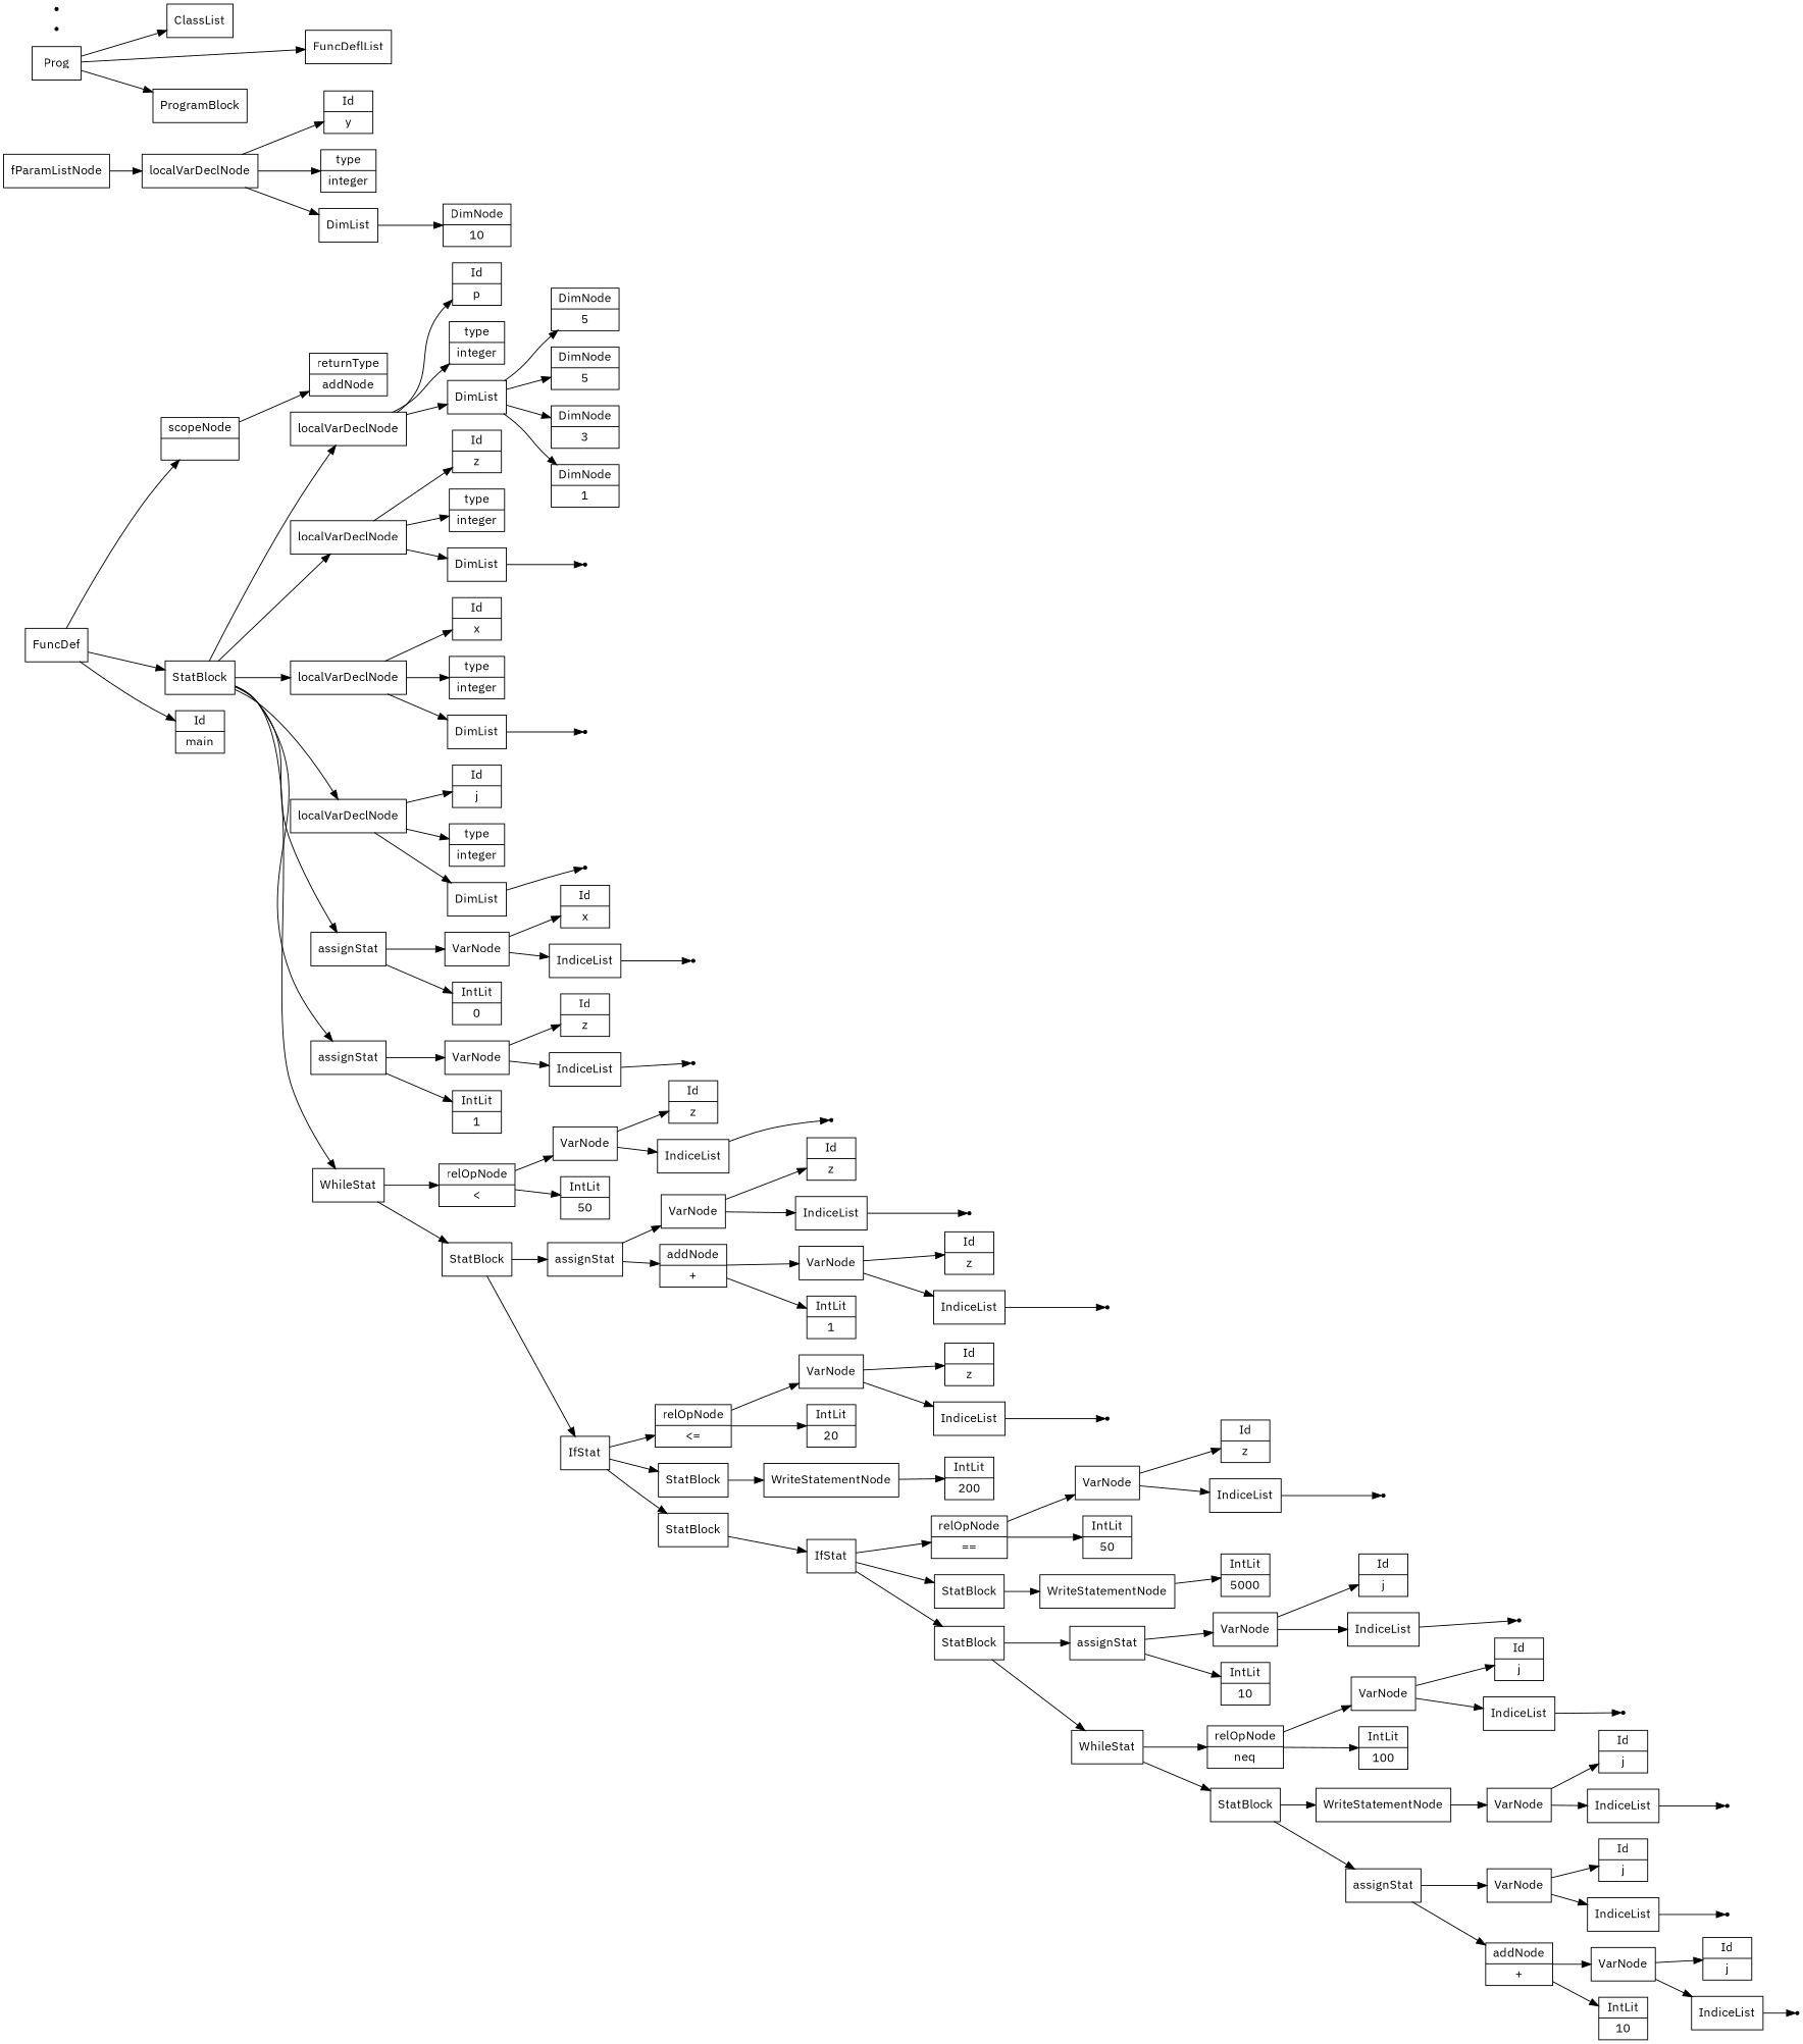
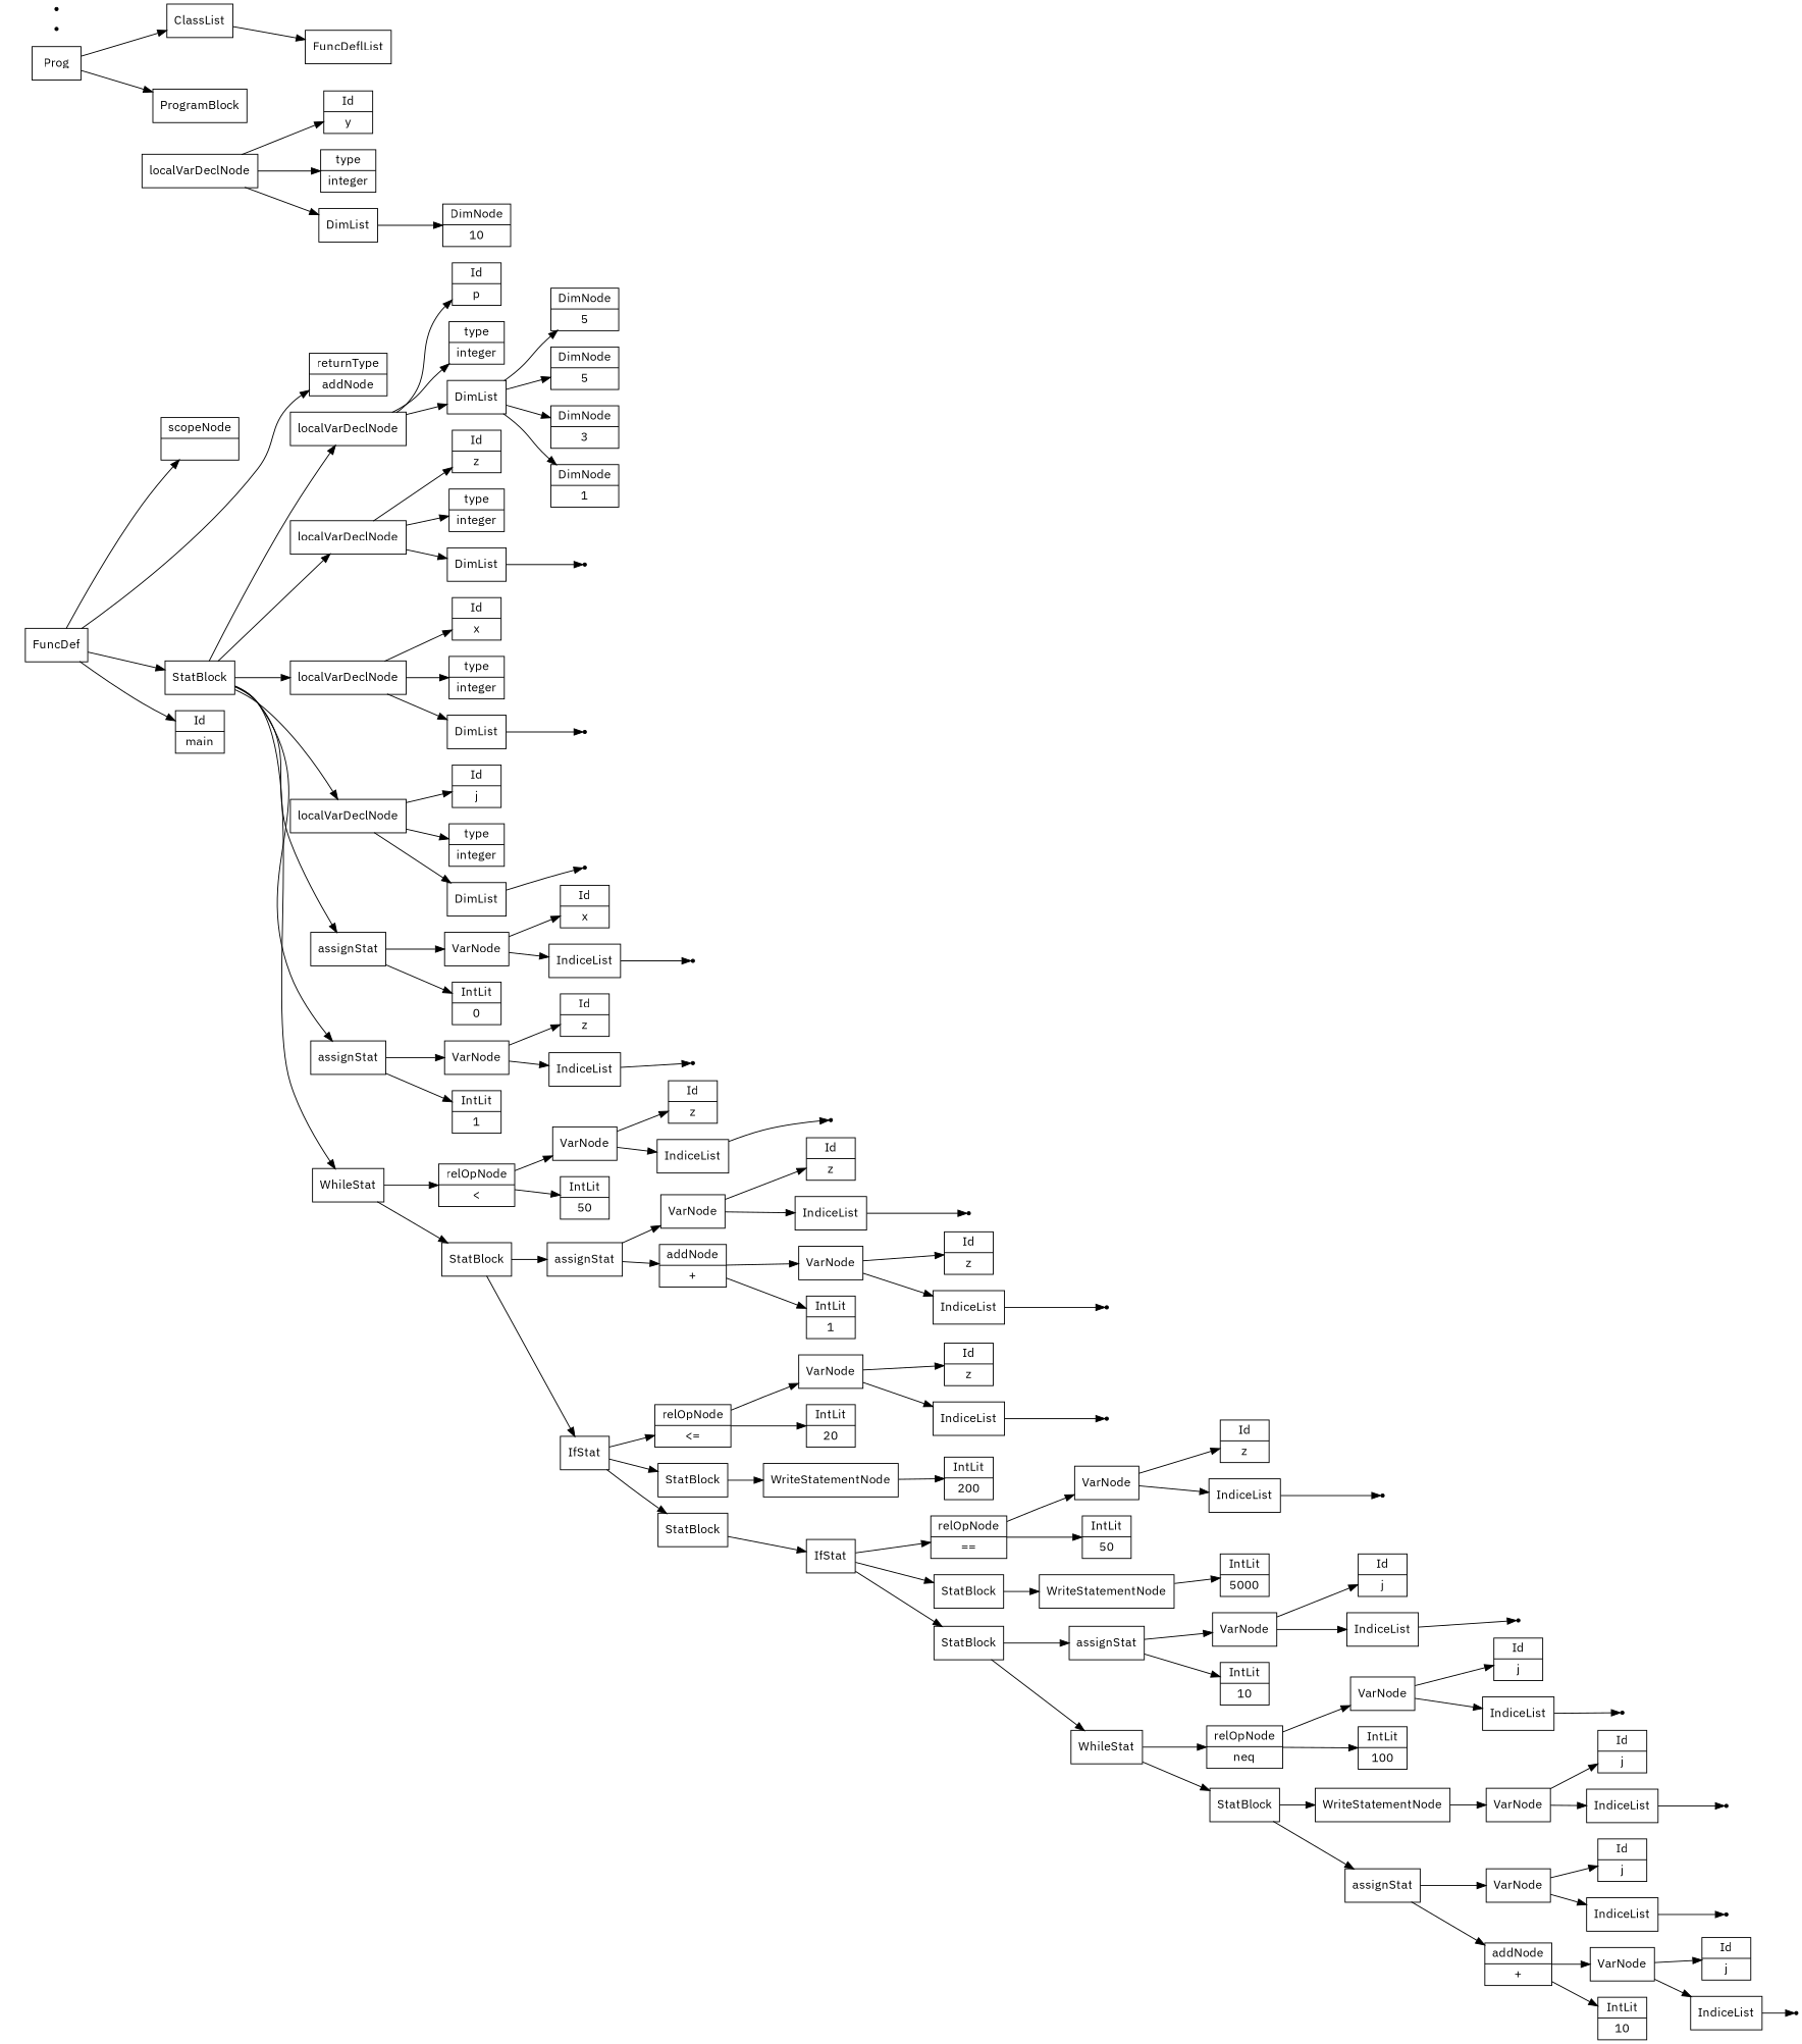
  digraph {
    fontname="IBM Plex Sans"
    ordering=out
    rankdir=LR
    splines=spline
    node [fontname="IBM Plex Sans" shape=record]
    edge [fontname="IBM Plex Sans"]
    n1 [label="scopeNode| "]
    n2 [label="Id|y"]
    n3 [label="type|integer"]
    n4 [label="DimNode|10"]
    n5 [label=DimList]
    n6 [label=localVarDeclNode]
-   n7 [label=fParamListNode]
    n8 [label="returnType|addNode"]
    n9 [label="Id|p"]
    n10 [label="type|integer"]
    n11 [label="DimNode|5"]
    n12 [label="DimNode|5"]
    n13 [label="DimNode|3"]
    n14 [label="DimNode|1"]
    n15 [label=DimList]
    n16 [label=localVarDeclNode]
    n17 [label="Id|z"]
    n18 [label="type|integer"]
    none24 [shape=point]
    n20 [label=DimList]
    n21 [label=localVarDeclNode]
    n22 [label="Id|x"]
    n23 [label="type|integer"]
    none30 [shape=point]
    n25 [label=DimList]
    n26 [label=localVarDeclNode]
    n27 [label="Id|j"]
    n28 [label="type|integer"]
    none36 [shape=point]
    n30 [label=DimList]
    n31 [label=localVarDeclNode]
    n32 [label="Id|x"]
    none41 [shape=point]
    n34 [label=IndiceList]
    n35 [label=VarNode]
    n36 [label="IntLit|0"]
    n37 [label=assignStat]
    n38 [label="Id|z"]
    none48 [shape=point]
    n40 [label=IndiceList]
    n41 [label=VarNode]
    n42 [label="IntLit|1"]
    n43 [label=assignStat]
    n44 [label="Id|z"]
    none55 [shape=point]
    n46 [label=IndiceList]
    n47 [label=VarNode]
    n48 [label="relOpNode|\<"]
    n49 [label="IntLit|50"]
    n50 [label="Id|z"]
    none63 [shape=point]
    n52 [label=IndiceList]
    n53 [label=VarNode]
    n54 [label="Id|z"]
    none68 [shape=point]
    n56 [label=IndiceList]
    n57 [label=VarNode]
    n58 [label="addNode|+"]
    n59 [label="IntLit|1"]
    n60 [label=assignStat]
    n61 [label="Id|z"]
    none76 [shape=point]
    n63 [label=IndiceList]
    n64 [label=VarNode]
    n65 [label="relOpNode|\<="]
    n66 [label="IntLit|20"]
    n67 [label="IntLit|200"]
    n68 [label=WriteStatementNode]
    n69 [label=StatBlock]
    n70 [label="Id|z"]
    none88 [shape=point]
    n72 [label=IndiceList]
    n73 [label=VarNode]
    n74 [label="relOpNode|\=="]
    n75 [label="IntLit|50"]
    n76 [label="IntLit|5000"]
    n77 [label=WriteStatementNode]
    n78 [label=StatBlock]
    n79 [label="Id|j"]
    none100 [shape=point]
    n81 [label=IndiceList]
    n82 [label=VarNode]
    n83 [label="IntLit|10"]
    n84 [label=assignStat]
    n85 [label="Id|j"]
    none107 [shape=point]
    n87 [label=IndiceList]
    n88 [label=VarNode]
    n89 [label="relOpNode|neq"]
    n90 [label="IntLit|100"]
    n91 [label="Id|j"]
    none115 [shape=point]
    n93 [label=IndiceList]
    n94 [label=VarNode]
    n95 [label=WriteStatementNode]
    n96 [label="Id|j"]
    none121 [shape=point]
    n98 [label=IndiceList]
    n99 [label=VarNode]
    n100 [label="Id|j"]
    none126 [shape=point]
    n102 [label=IndiceList]
    n103 [label=VarNode]
    n104 [label="addNode|+"]
    n105 [label="IntLit|10"]
    n106 [label=assignStat]
    n107 [label=StatBlock]
    n108 [label=WhileStat]
    n109 [label=StatBlock]
    n110 [label=IfStat]
    n111 [label=StatBlock]
    n112 [label=IfStat]
    n113 [label=StatBlock]
    n114 [label=WhileStat]
    n115 [label=StatBlock]
    n116 [label=FuncDef]
    n117 [label="Id|main"]
    n118 [label=ClassList]
    n119 [label=FuncDeflList]
    n120 [label=Prog]
    n121 [label=ProgramBlock]
    none146 [shape=point]
    none147 [shape=point]
    n5 -> n4
    n6 -> n2
    n6 -> n3
    n6 -> n5
-   n7 -> n6
    n15 -> n11
    n15 -> n12
    n15 -> n13
    n15 -> n14
    n16 -> n9
    n16 -> n10
    n16 -> n15
    n20 -> none24
    n21 -> n17
    n21 -> n18
    n21 -> n20
    n25 -> none30
    n26 -> n22
    n26 -> n23
    n26 -> n25
    n30 -> none36
    n31 -> n27
    n31 -> n28
    n31 -> n30
    n34 -> none41
    n35 -> n32
    n35 -> n34
    n37 -> n35
    n37 -> n36
    n40 -> none48
    n41 -> n38
    n41 -> n40
    n43 -> n41
    n43 -> n42
    n46 -> none55
    n47 -> n44
    n47 -> n46
    n48 -> n47
    n48 -> n49
    n52 -> none63
    n53 -> n50
    n53 -> n52
    n56 -> none68
    n57 -> n54
    n57 -> n56
    n58 -> n57
    n58 -> n59
    n60 -> n53
    n60 -> n58
    n63 -> none76
    n64 -> n61
    n64 -> n63
    n65 -> n64
    n65 -> n66
    n68 -> n67
    n69 -> n68
    n72 -> none88
    n73 -> n70
    n73 -> n72
    n74 -> n73
    n74 -> n75
    n77 -> n76
    n78 -> n77
    n81 -> none100
    n82 -> n79
    n82 -> n81
    n84 -> n82
    n84 -> n83
    n87 -> none107
    n88 -> n85
    n88 -> n87
    n89 -> n88
    n89 -> n90
    n93 -> none115
    n94 -> n91
    n94 -> n93
    n95 -> n94
    n98 -> none121
    n99 -> n96
    n99 -> n98
    n102 -> none126
    n103 -> n100
    n103 -> n102
    n104 -> n103
    n104 -> n105
    n106 -> n99
    n106 -> n104
    n107 -> n95
    n107 -> n106
    n108 -> n89
    n108 -> n107
    n109 -> n84
    n109 -> n108
    n110 -> n74
    n110 -> n78
    n110 -> n109
    n111 -> n110
    n112 -> n65
    n112 -> n69
    n112 -> n111
    n113 -> n60
    n113 -> n112
    n114 -> n48
    n114 -> n113
    n115 -> n16
    n115 -> n21
    n115 -> n26
    n115 -> n31
    n115 -> n37
    n115 -> n43
    n115 -> n114
    n116 -> n1
-   n1 -> n8
+   n116 -> n8
    n116 -> n115
    n116 -> n117
    n120 -> n118
-   n120 -> n119
+   n118 -> n119
    n120 -> n121
  }
